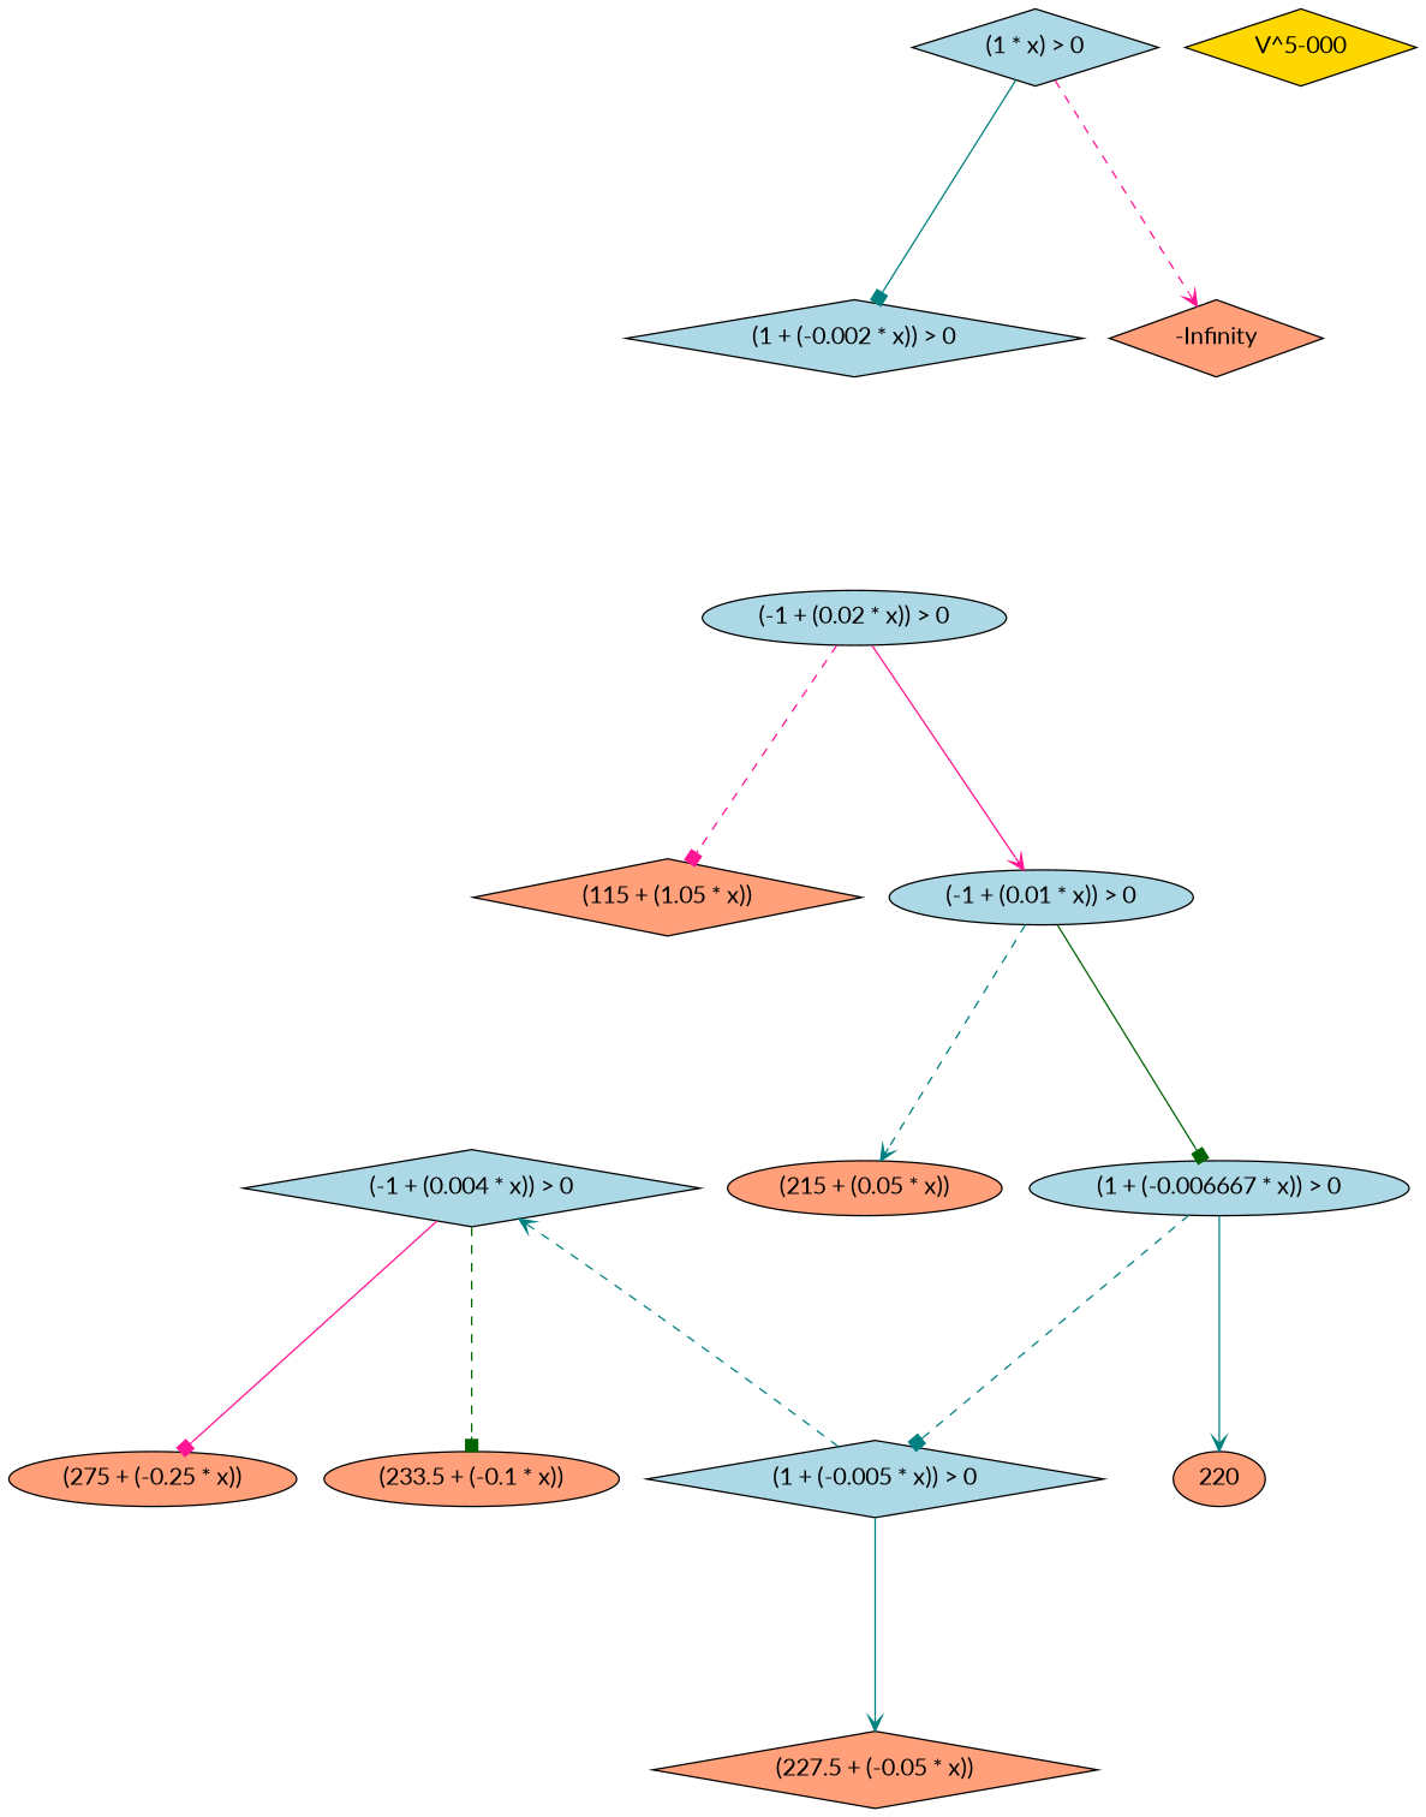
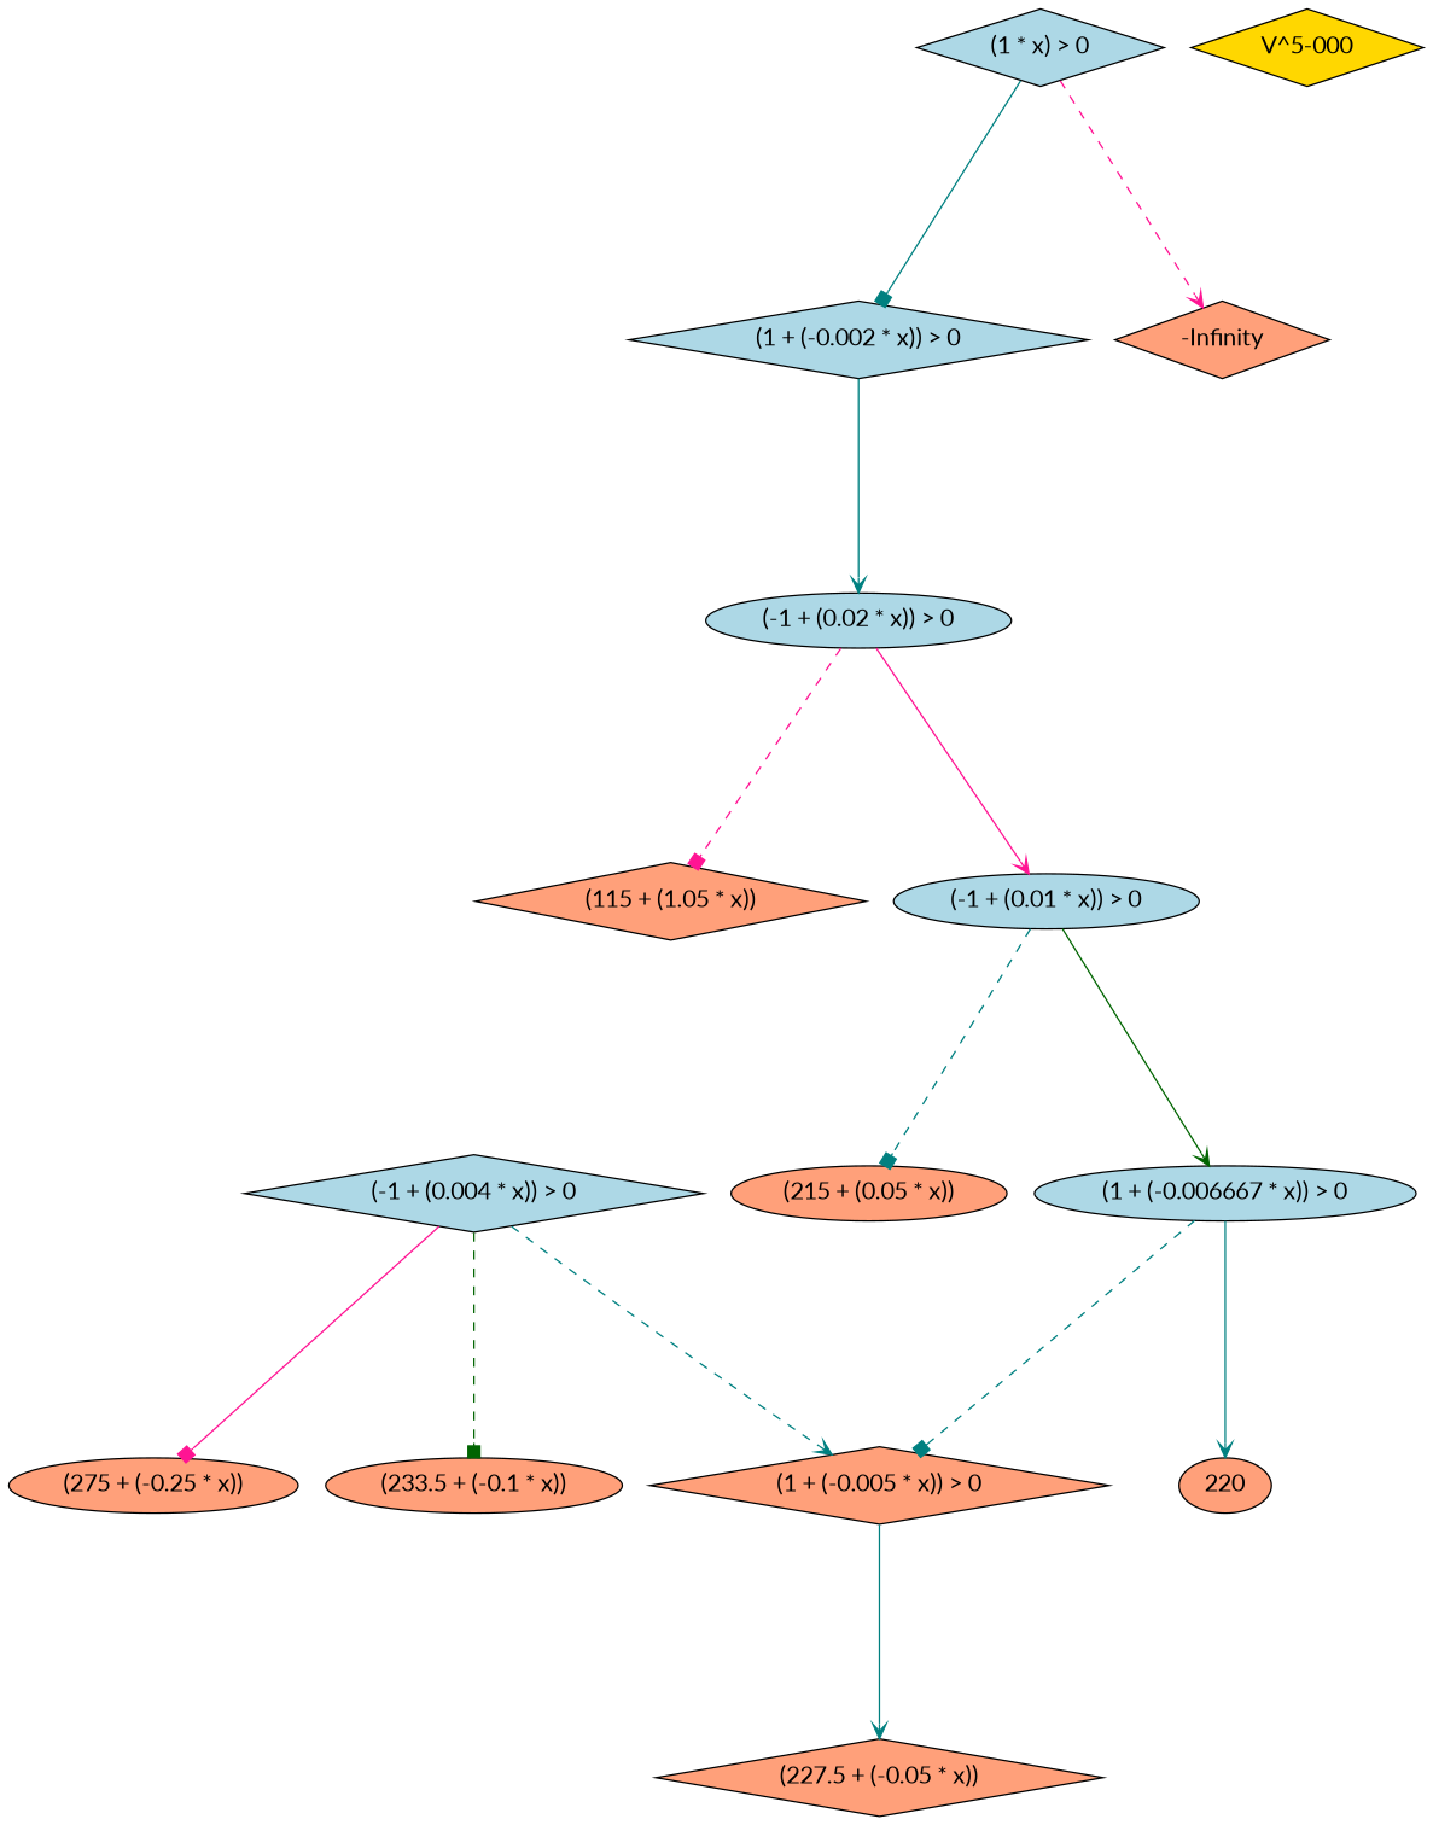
  digraph {
    fontname=Lato
    fontsize=16
    ranksep=2.00
    node [color=black fillcolor=lightblue fontname=Lato fontsize=16 shape=diamond style=filled]
    edge [arrowhead=vee color=teal fontname=Lato style=solid]
    n1 [label="(-1 + (0.004 * x)) > 0"]
    n2 [fillcolor=lightsalmon label="(275 + (-0.25 * x))" shape=ellipse]
    n3 [fillcolor=lightsalmon label="(233.5 + (-0.1 * x))" shape=ellipse]
-   n4 [label="(1 + (-0.005 * x)) > 0"]
+   n4 [fillcolor=lightsalmon label="(1 + (-0.005 * x)) > 0"]
    n5 [fillcolor=lightsalmon label="(227.5 + (-0.05 * x))"]
    n6 [fillcolor=lightsalmon label="(115 + (1.05 * x))"]
    n7 [fillcolor=lightsalmon label="(215 + (0.05 * x))" shape=ellipse]
    n8 [label="(-1 + (0.02 * x)) > 0" shape=ellipse]
    n9 [label="(-1 + (0.01 * x)) > 0" shape=ellipse]
    n10 [label="(1 + (-0.006667 * x)) > 0" shape=ellipse]
    n11 [label="(1 + (-0.002 * x)) > 0"]
    n12 [fillcolor=lightsalmon label="-Infinity"]
    n13 [fillcolor=lightsalmon label=220 shape=ellipse]
    n14 [label="(1 * x) > 0"]
    n15 [fillcolor=gold1 label="V^5-000"]
    n1 -> n2 [arrowhead=box color=deeppink]
    n1 -> n3 [arrowhead=box color=darkgreen style=dashed]
-   n4 -> n1 [style=dashed]
+   n1 -> n4 [style=dashed]
    n4 -> n5
    n8 -> n6 [arrowhead=box color=deeppink style=dashed]
    n8 -> n9 [color=deeppink]
-   n9 -> n7 [style=dashed]
-   n9 -> n10 [arrowhead=box color=darkgreen]
+   n9 -> n7 [arrowhead=box style=dashed]
+   n9 -> n10 [color=darkgreen]
    n10 -> n4 [arrowhead=box style=dashed]
    n10 -> n13
+   n11 -> n8
    n14 -> n11 [arrowhead=box]
    n14 -> n12 [color=deeppink style=dashed]
  }
